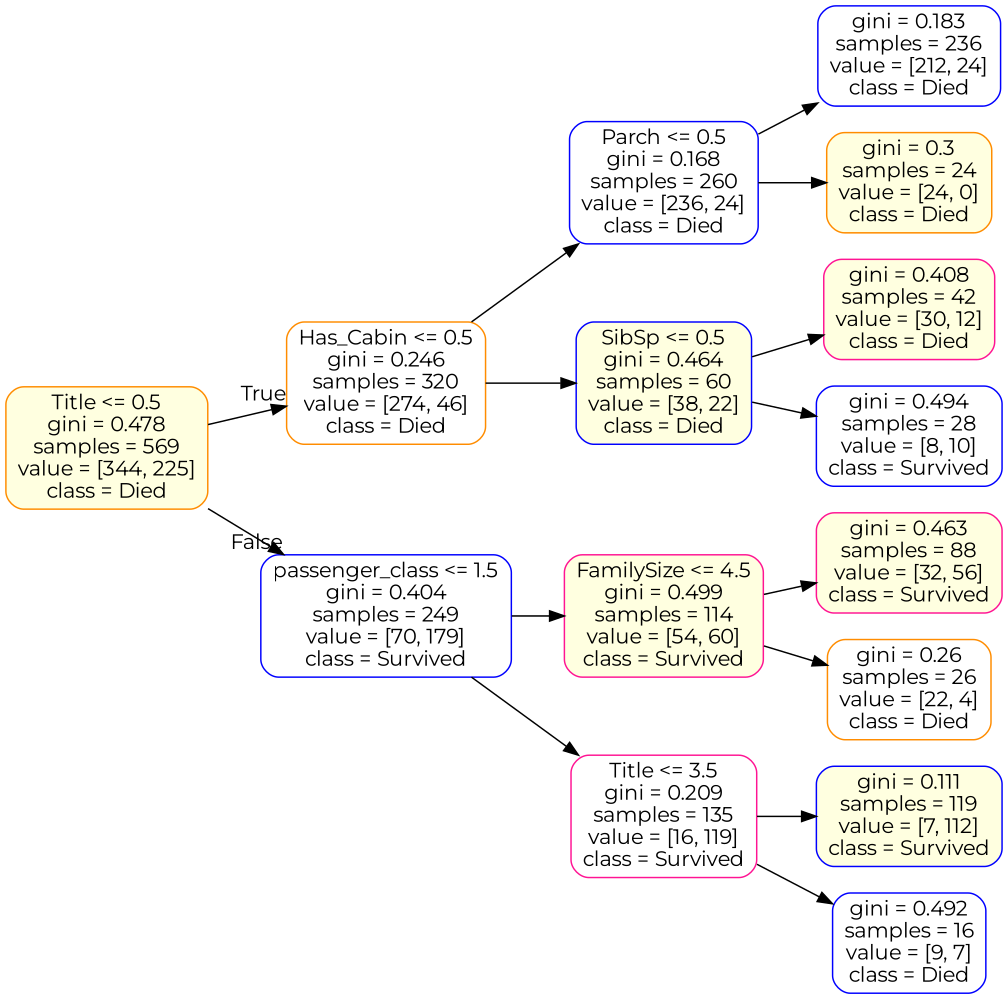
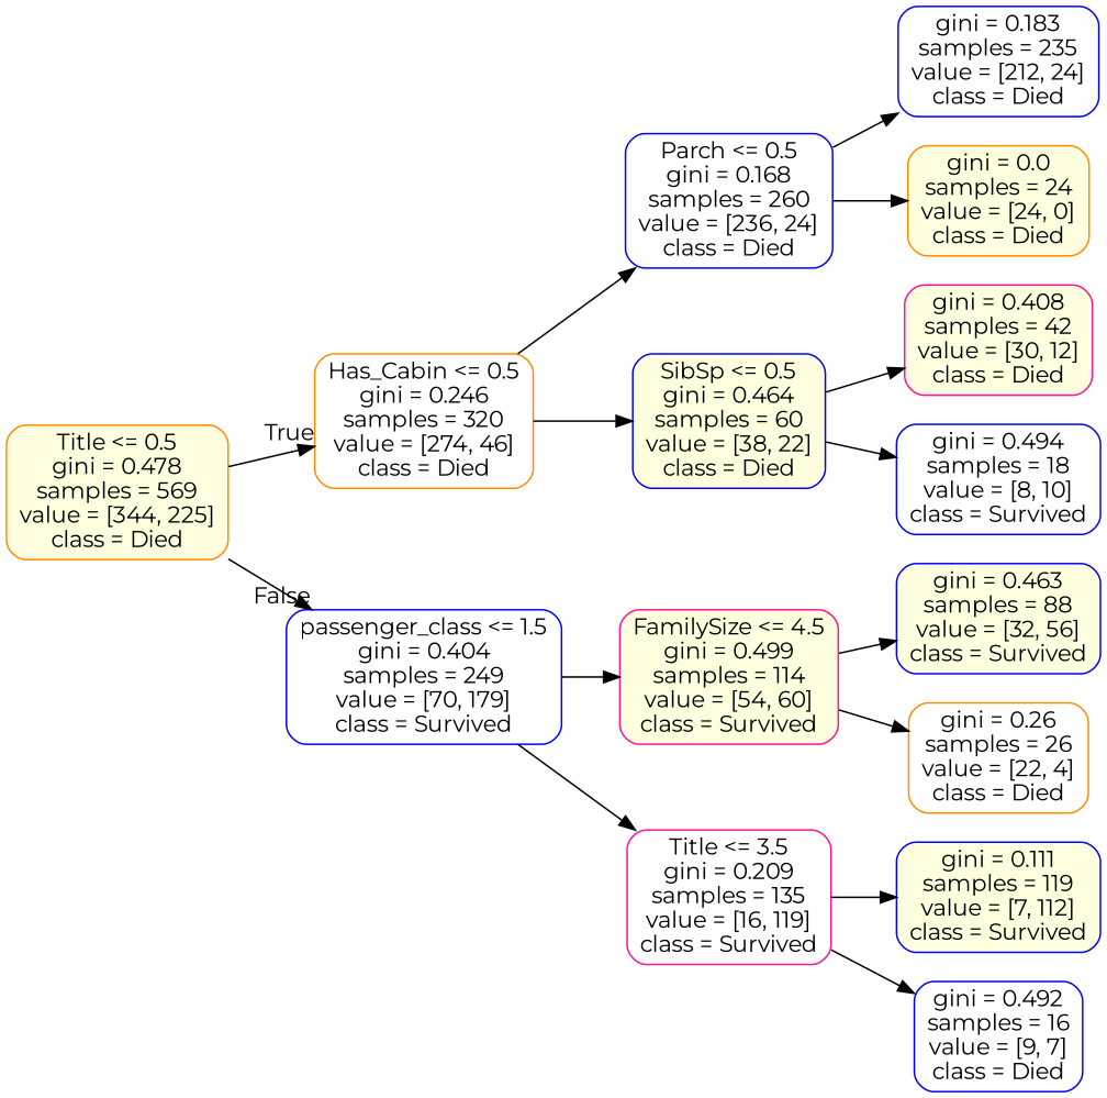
  digraph {
    fontname=Montserrat
    rankdir=LR
    node [color=blue fillcolor=white fontname=Montserrat shape=box style="filled, rounded"]
    edge [fontname=Montserrat]
    n1 [color=darkorange fillcolor=lightyellow label="Title <= 0.5\ngini = 0.478\nsamples = 569\nvalue = [344, 225]\nclass = Died"]
    n2 [color=darkorange label="Has_Cabin <= 0.5\ngini = 0.246\nsamples = 320\nvalue = [274, 46]\nclass = Died"]
    n3 [label="passenger_class <= 1.5\ngini = 0.404\nsamples = 249\nvalue = [70, 179]\nclass = Survived"]
    n4 [label="Parch <= 0.5\ngini = 0.168\nsamples = 260\nvalue = [236, 24]\nclass = Died"]
    n5 [fillcolor=lightyellow label="SibSp <= 0.5\ngini = 0.464\nsamples = 60\nvalue = [38, 22]\nclass = Died"]
    n6 [color=deeppink fillcolor=lightyellow label="FamilySize <= 4.5\ngini = 0.499\nsamples = 114\nvalue = [54, 60]\nclass = Survived"]
    n7 [color=deeppink label="Title <= 3.5\ngini = 0.209\nsamples = 135\nvalue = [16, 119]\nclass = Survived"]
-   n8 [label="gini = 0.183\nsamples = 236\nvalue = [212, 24]\nclass = Died"]
-   n9 [color=darkorange fillcolor=lightyellow label="gini = 0.3\nsamples = 24\nvalue = [24, 0]\nclass = Died"]
+   n8 [label="gini = 0.183\nsamples = 235\nvalue = [212, 24]\nclass = Died"]
+   n9 [color=darkorange fillcolor=lightyellow label="gini = 0.0\nsamples = 24\nvalue = [24, 0]\nclass = Died"]
    n10 [color=deeppink fillcolor=lightyellow label="gini = 0.408\nsamples = 42\nvalue = [30, 12]\nclass = Died"]
-   n11 [label="gini = 0.494\nsamples = 28\nvalue = [8, 10]\nclass = Survived"]
-   n12 [color=deeppink fillcolor=lightyellow label="gini = 0.463\nsamples = 88\nvalue = [32, 56]\nclass = Survived"]
+   n11 [label="gini = 0.494\nsamples = 18\nvalue = [8, 10]\nclass = Survived"]
+   n12 [fillcolor=lightyellow label="gini = 0.463\nsamples = 88\nvalue = [32, 56]\nclass = Survived"]
    n13 [color=darkorange label="gini = 0.26\nsamples = 26\nvalue = [22, 4]\nclass = Died"]
    n14 [fillcolor=lightyellow label="gini = 0.111\nsamples = 119\nvalue = [7, 112]\nclass = Survived"]
    n15 [label="gini = 0.492\nsamples = 16\nvalue = [9, 7]\nclass = Died"]
    n1 -> n2 [headlabel=True labelangle=45 labeldistance=2.5]
    n1 -> n3 [headlabel=False labelangle=-45 labeldistance=2.5]
    n2 -> n4
    n2 -> n5
    n3 -> n6
    n3 -> n7
    n4 -> n8
    n4 -> n9
    n5 -> n10
    n5 -> n11
    n6 -> n12
    n6 -> n13
    n7 -> n14
    n7 -> n15
  }
